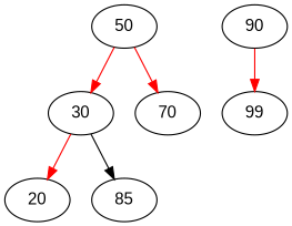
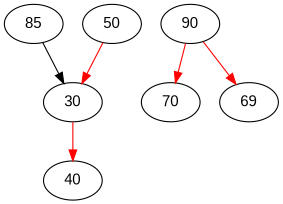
  digraph {
    fontname="Liberation Sans"
    node [fontname="Liberation Sans"]
    edge [color=red fontname="Liberation Sans"]
-   n1 [label=20]
+   n1 [label=40]
    n2 [label=30]
    n3 [label=85]
    n4 [label=50]
    n5 [label=90]
    n6 [label=70]
-   n7 [label=99]
+   n7 [label=69]
    n2 -> n1
-   n2 -> n3 [color=""]
+   n3 -> n2 [color=""]
    n4 -> n2
-   n4 -> n6
+   n5 -> n6
    n5 -> n7
  }
